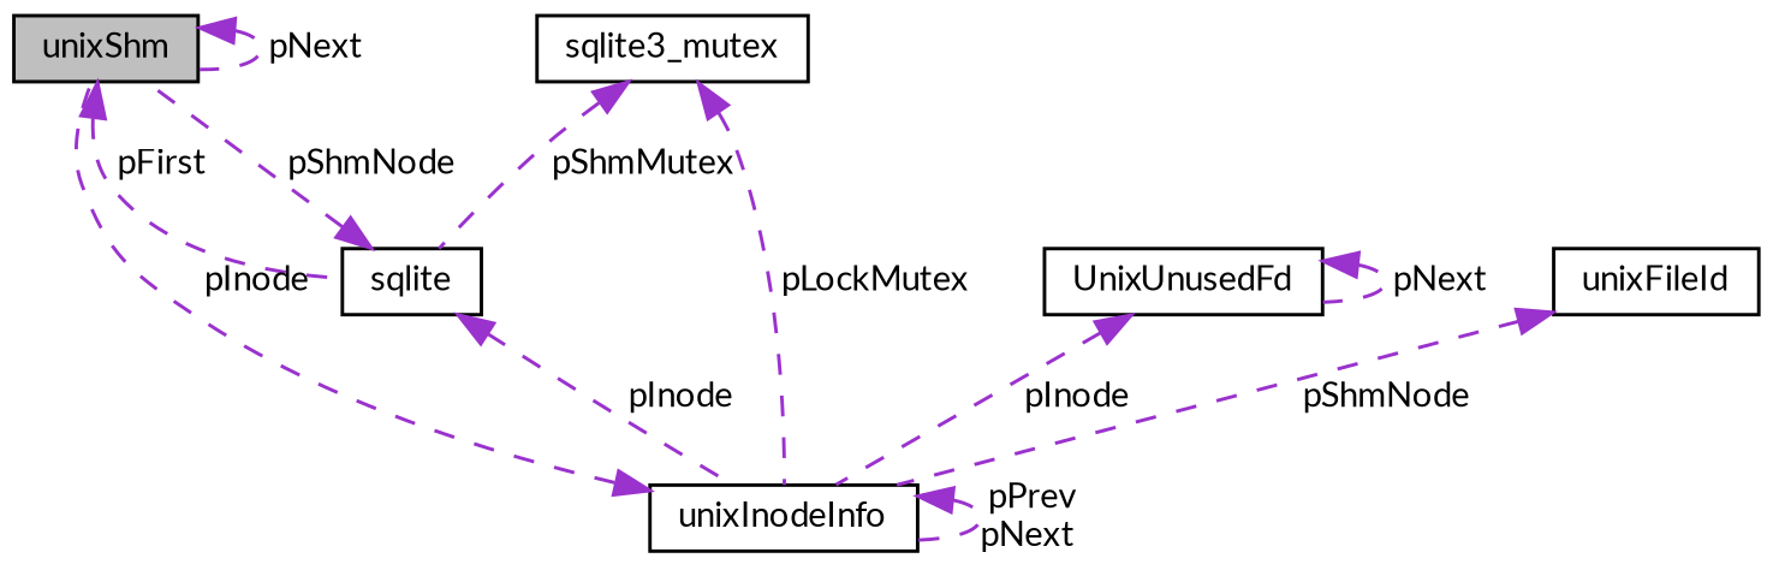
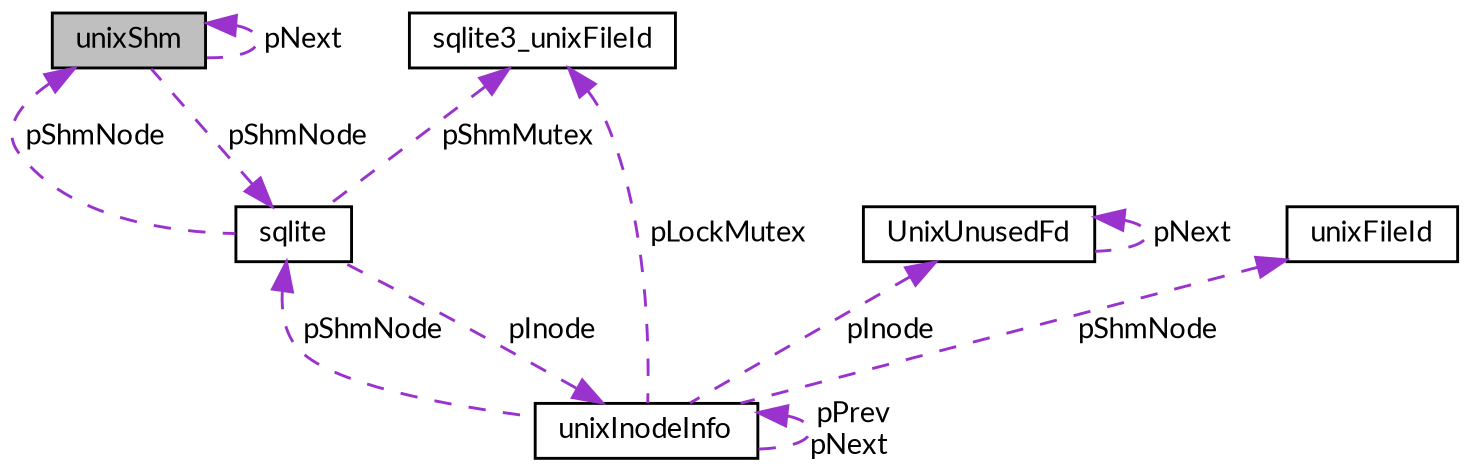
  digraph {
    fontname=Lato
    node [color=black fillcolor=white fontname=Lato fontsize=10 shape=record style=filled]
    edge [color=darkorchid3 dir=back fontname=Lato fontsize=10 labelfontname=Helvetica labelfontsize=10 style=dashed]
    n1 [fillcolor=grey75 fontcolor=black height=0.2 label=unixShm width=0.4]
    n2 [height=0.2 label=sqlite width=0.4]
    n3 [height=0.2 label=unixInodeInfo width=0.4]
-   n4 [height=0.2 label=sqlite3_mutex width=0.4]
+   n4 [height=0.2 label=sqlite3_unixFileId width=0.4]
    n5 [height=0.2 label=UnixUnusedFd width=0.4]
    n6 [height=0.2 label=unixFileId width=0.4]
    n1 -> n1 [label=" pNext"]
-   n1 -> n2 [label=" pFirst"]
+   n1 -> n2 [label=" pShmNode"]
    n2 -> n1 [label=" pShmNode"]
-   n2 -> n3 [label=" pInode"]
-   n3 -> n1 [label=" pInode"]
+   n2 -> n3 [label=" pShmNode"]
+   n3 -> n2 [label=" pInode"]
    n3 -> n3 [label=" pPrev\npNext"]
    n4 -> n2 [label=" pShmMutex"]
    n4 -> n3 [label=" pLockMutex"]
    n5 -> n3 [label=" pInode"]
    n5 -> n5 [label=" pNext"]
    n6 -> n3 [label=" pShmNode"]
  }
